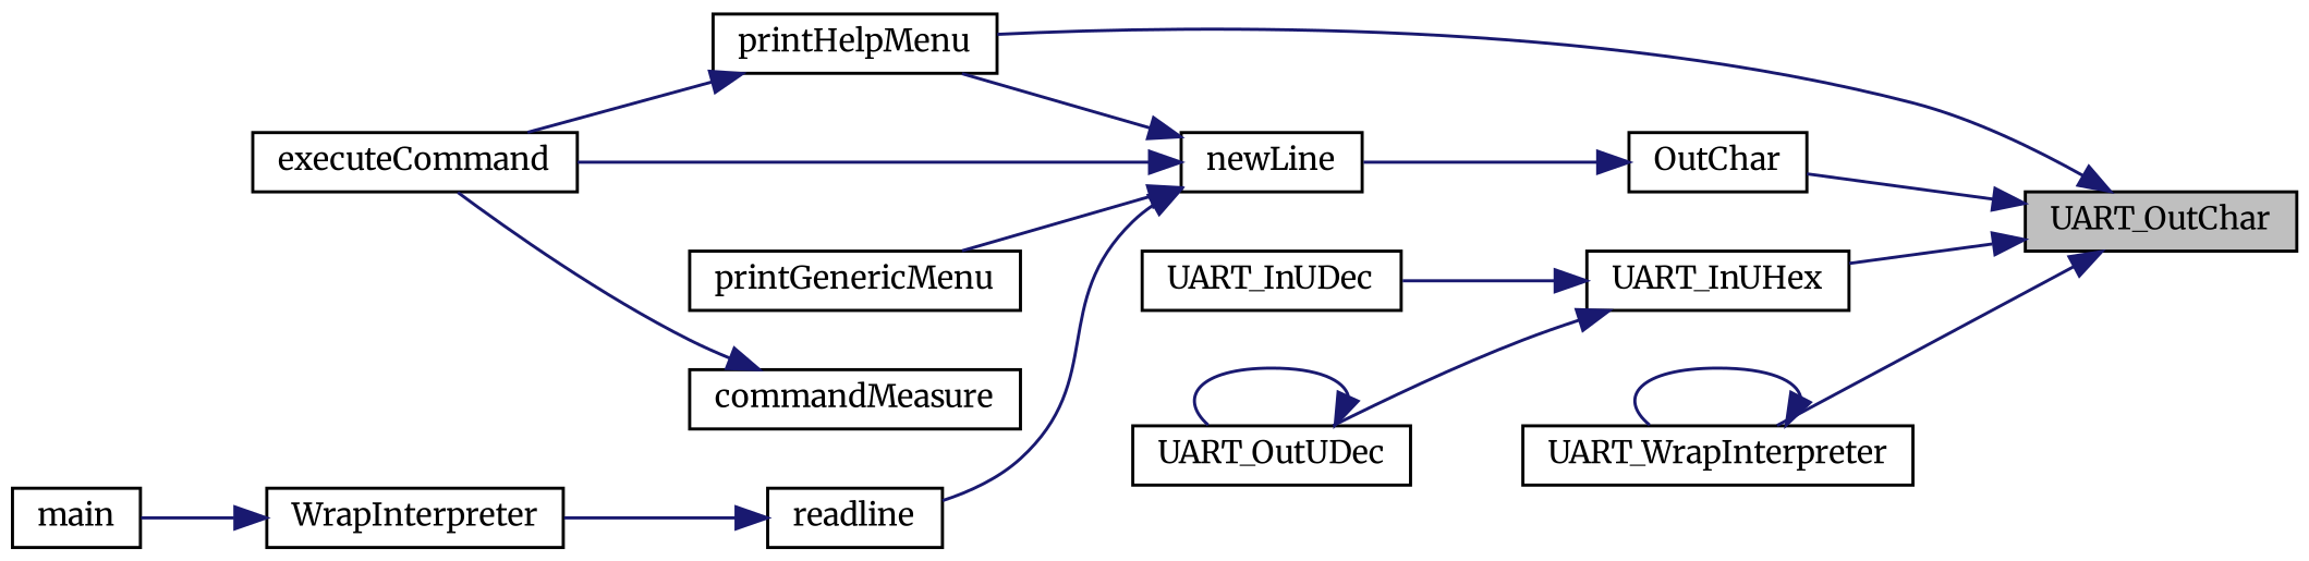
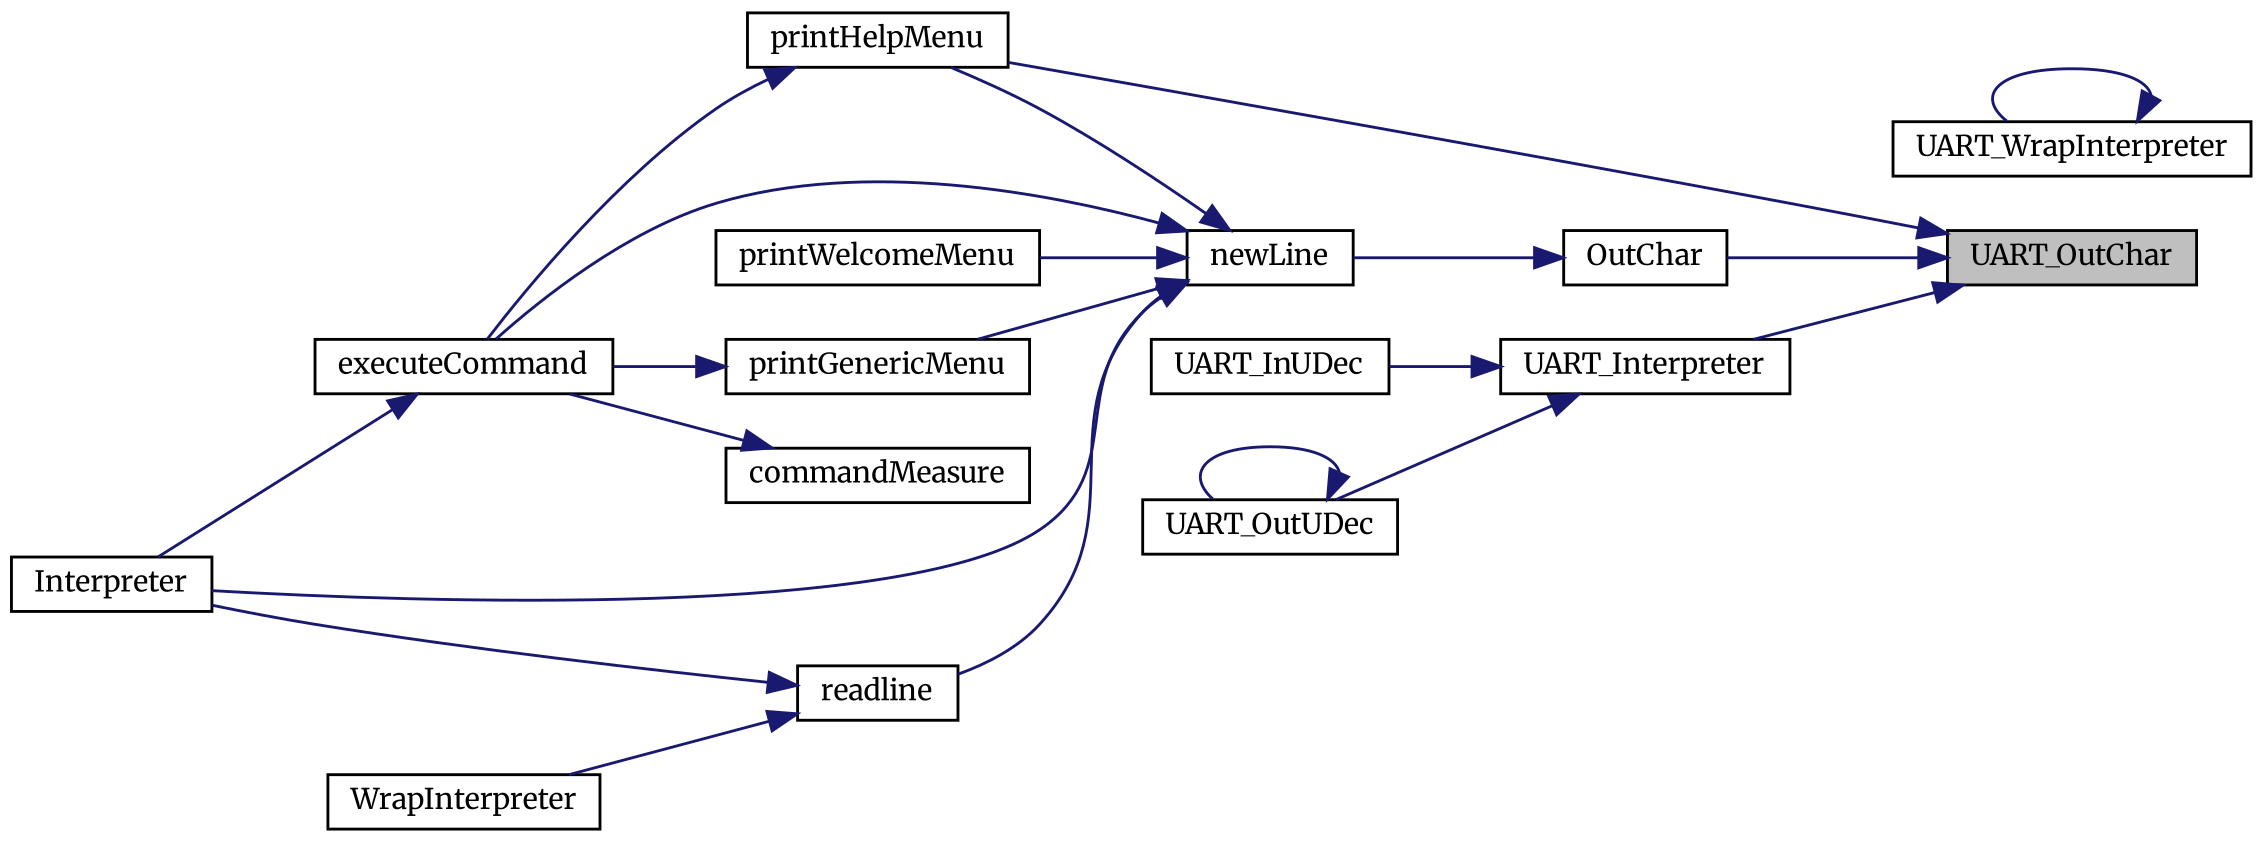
  digraph {
    fontname=Merriweather
    rankdir=RL
    node [color=black fillcolor=white fontname=Merriweather fontsize=10 shape=record style=filled]
    edge [color=midnightblue dir=back fontname=Merriweather fontsize=10 labelfontname=Helvetica labelfontsize=10 style=solid]
    n1 [fillcolor=grey75 fontcolor=black height=0.2 label=UART_OutChar width=0.4]
    n2 [height=0.2 label=OutChar width=0.4]
    n3 [height=0.2 label=printHelpMenu width=0.4]
-   n4 [height=0.2 label=UART_InUHex width=0.4]
+   n4 [height=0.2 label=UART_Interpreter width=0.4]
    n5 [height=0.2 label=UART_WrapInterpreter width=0.4]
    n6 [height=0.2 label=newLine width=0.4]
    n7 [height=0.2 label=executeCommand width=0.4]
+   n8 [height=0.2 label=printWelcomeMenu width=0.4]
    n9 [height=0.2 label=UART_InUDec width=0.4]
    n10 [height=0.2 label=UART_OutUDec width=0.4]
+   n11 [height=0.2 label=Interpreter width=0.4]
    n12 [height=0.2 label=printGenericMenu width=0.4]
    n13 [height=0.2 label=readline width=0.4]
    n14 [height=0.2 label=commandMeasure width=0.4]
    n15 [height=0.2 label=WrapInterpreter width=0.4]
-   n16 [height=0.2 label=main width=0.4]
    n1 -> n2
    n1 -> n3
    n1 -> n4
-   n1 -> n5
    n2 -> n6
    n3 -> n7
    n4 -> n9
    n4 -> n10
    n5 -> n5
    n6 -> n3
    n6 -> n7
+   n6 -> n8
+   n6 -> n11
    n6 -> n12
    n6 -> n13
+   n7 -> n11
    n10 -> n10
+   n12 -> n7
+   n13 -> n11
    n13 -> n15
    n14 -> n7
-   n15 -> n16
  }
